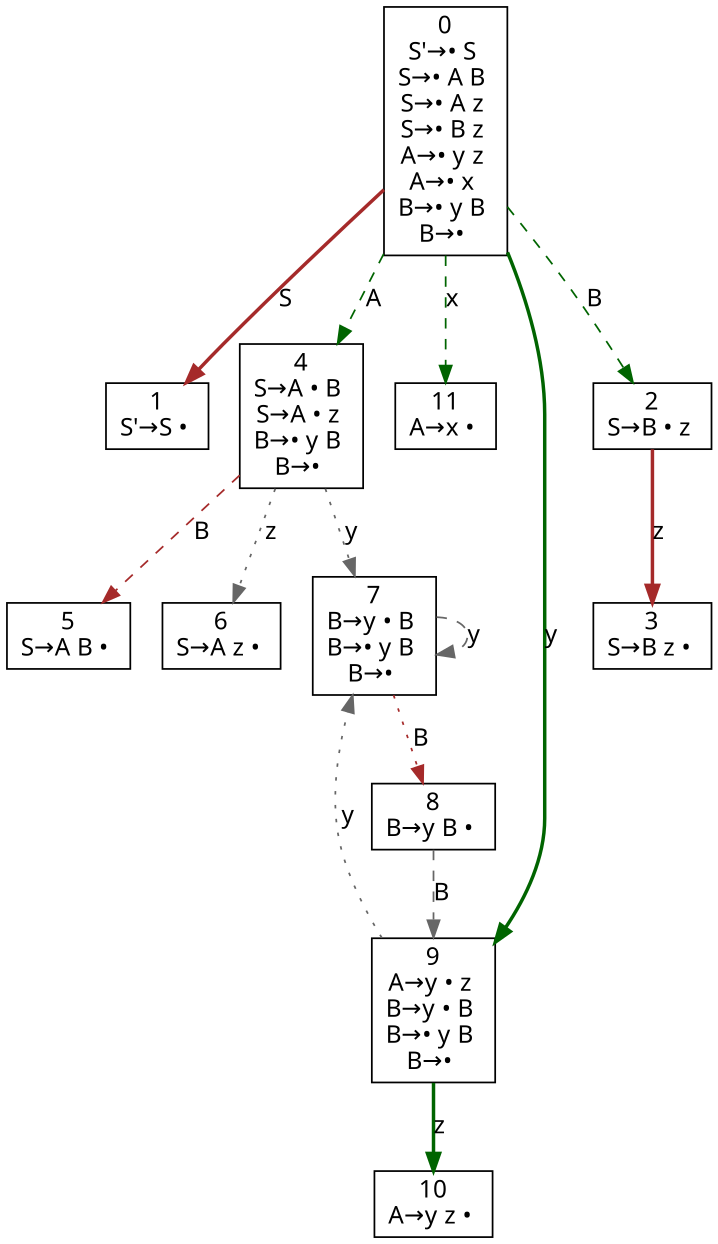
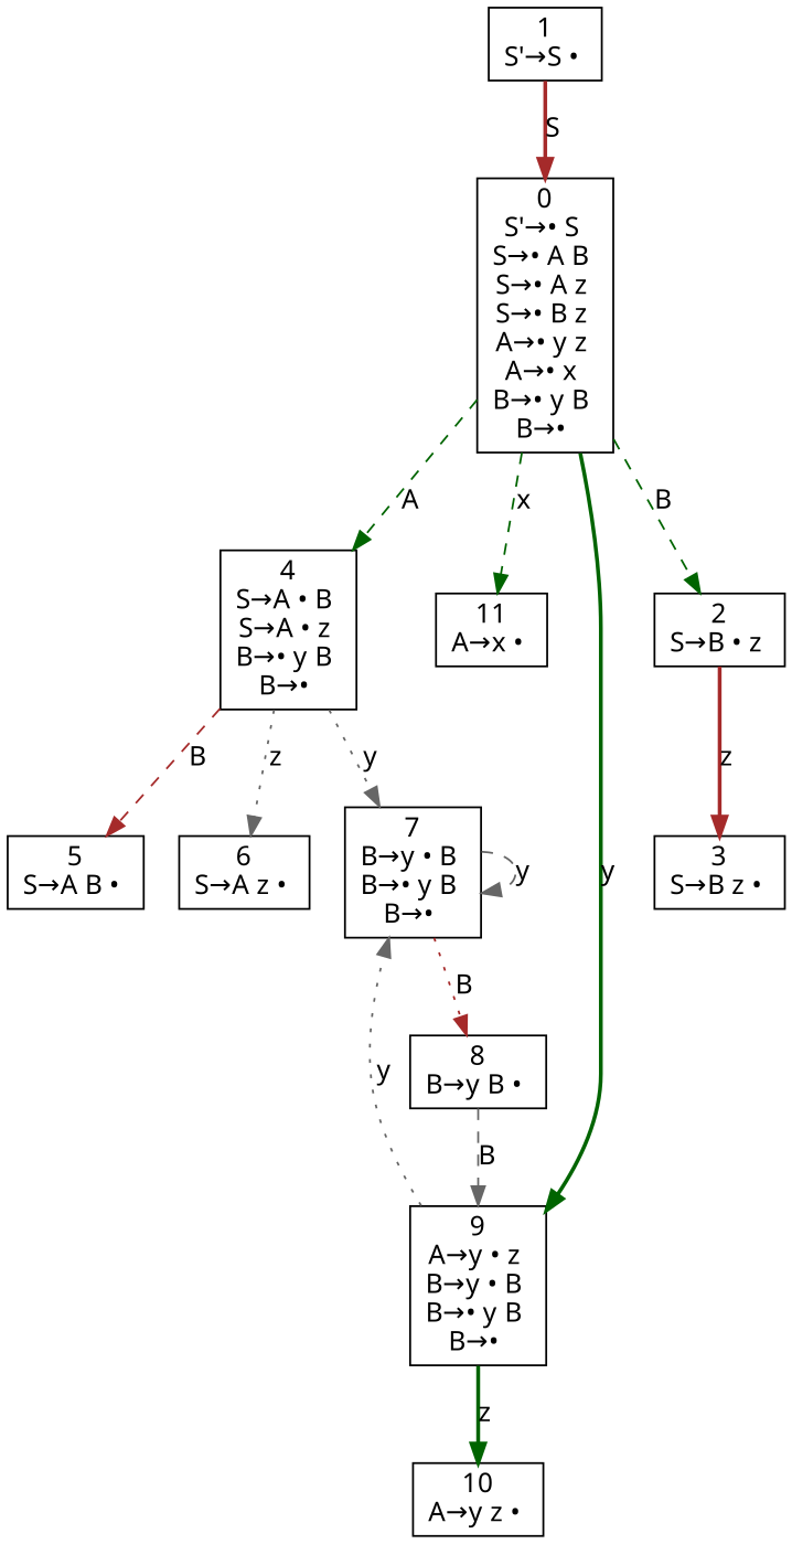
  digraph {
    fontname="Noto Sans"
    node [fontname="Noto Sans" shape=box]
    edge [color=darkgreen fontname="Noto Sans" style=dashed]
    n1 [label=<0<br/>S'&rarr;&bull; S <br/>S&rarr;&bull; A B <br/>S&rarr;&bull; A z <br/>S&rarr;&bull; B z <br/>A&rarr;&bull; y z <br/>A&rarr;&bull; x <br/>B&rarr;&bull; y B <br/>B&rarr;&bull; <br/>>]
    n2 [label=<1<br/>S'&rarr;S &bull; <br/>>]
    n3 [label=<4<br/>S&rarr;A &bull; B <br/>S&rarr;A &bull; z <br/>B&rarr;&bull; y B <br/>B&rarr;&bull; <br/>>]
    n4 [label=<11<br/>A&rarr;x &bull; <br/>>]
    n5 [label=<9<br/>A&rarr;y &bull; z <br/>B&rarr;y &bull; B <br/>B&rarr;&bull; y B <br/>B&rarr;&bull; <br/>>]
    n6 [label=<2<br/>S&rarr;B &bull; z <br/>>]
    n7 [label=<5<br/>S&rarr;A B &bull; <br/>>]
    n8 [label=<6<br/>S&rarr;A z &bull; <br/>>]
    n9 [label=<7<br/>B&rarr;y &bull; B <br/>B&rarr;&bull; y B <br/>B&rarr;&bull; <br/>>]
    n10 [label=<10<br/>A&rarr;y z &bull; <br/>>]
    n11 [label=<3<br/>S&rarr;B z &bull; <br/>>]
    n12 [label=<8<br/>B&rarr;y B &bull; <br/>>]
-   n1 -> n2 [color=brown label=S style=bold]
+   n2 -> n1 [color=brown label=S style=bold]
    n1 -> n3 [label=A]
    n1 -> n4 [label=x]
    n1 -> n5 [label=y style=bold]
    n1 -> n6 [label=B]
    n3 -> n7 [color=brown label=B]
    n3 -> n8 [color=gray40 label=z style=dotted]
    n3 -> n9 [color=gray40 label=y style=dotted]
    n5 -> n9 [color=gray40 label=y style=dotted]
    n5 -> n10 [label=z style=bold]
    n6 -> n11 [color=brown label=z style=bold]
    n9 -> n9 [color=gray40 label=y]
    n9 -> n12 [color=brown label=B style=dotted]
    n12 -> n5 [color=gray40 label=B]
  }
